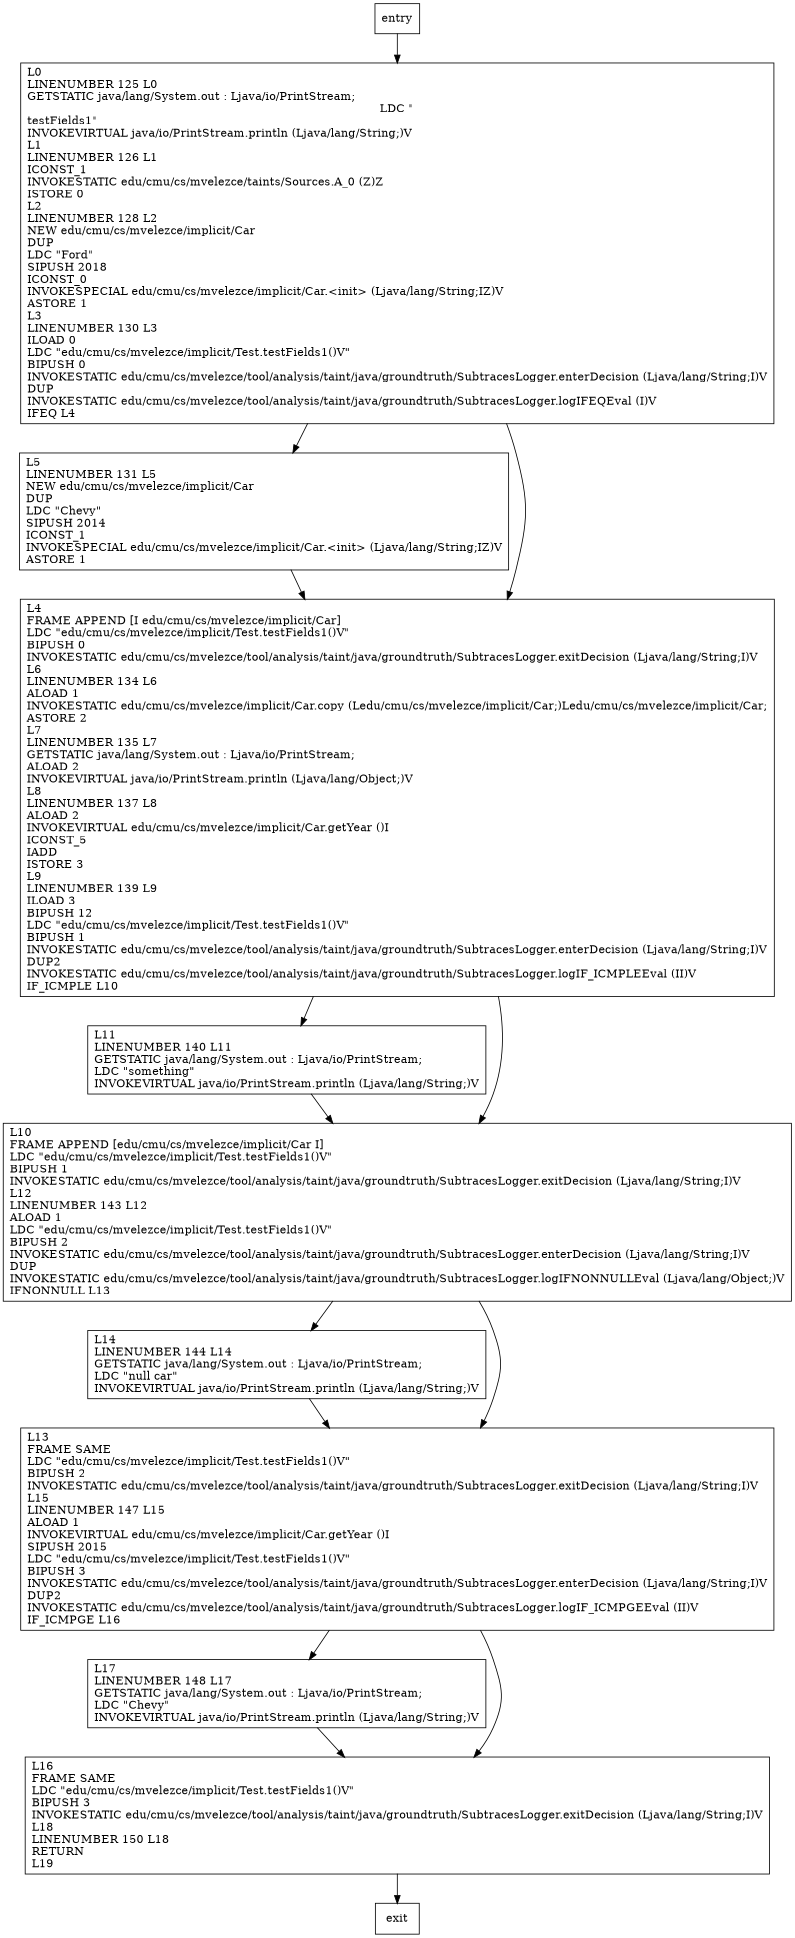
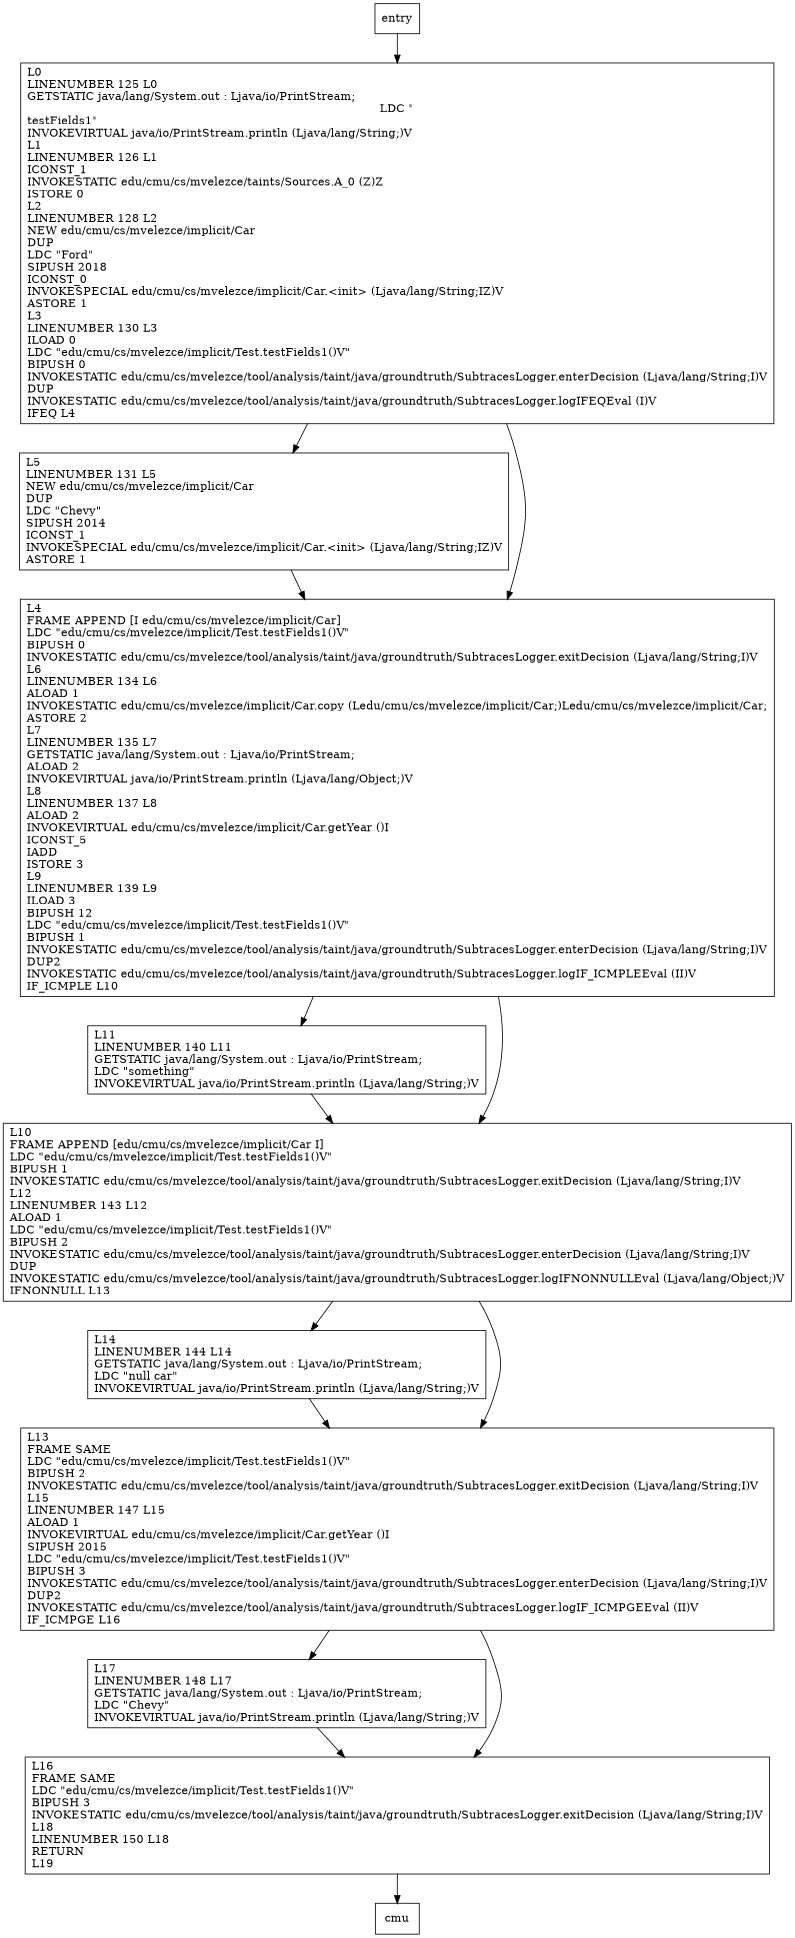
  digraph {
    node [shape=record]
    n1 [label="L0\lLINENUMBER 125 L0\lGETSTATIC java/lang/System.out : Ljava/io/PrintStream;\lLDC \"\ntestFields1\"\lINVOKEVIRTUAL java/io/PrintStream.println (Ljava/lang/String;)V\lL1\lLINENUMBER 126 L1\lICONST_1\lINVOKESTATIC edu/cmu/cs/mvelezce/taints/Sources.A_0 (Z)Z\lISTORE 0\lL2\lLINENUMBER 128 L2\lNEW edu/cmu/cs/mvelezce/implicit/Car\lDUP\lLDC \"Ford\"\lSIPUSH 2018\lICONST_0\lINVOKESPECIAL edu/cmu/cs/mvelezce/implicit/Car.\<init\> (Ljava/lang/String;IZ)V\lASTORE 1\lL3\lLINENUMBER 130 L3\lILOAD 0\lLDC \"edu/cmu/cs/mvelezce/implicit/Test.testFields1()V\"\lBIPUSH 0\lINVOKESTATIC edu/cmu/cs/mvelezce/tool/analysis/taint/java/groundtruth/SubtracesLogger.enterDecision (Ljava/lang/String;I)V\lDUP\lINVOKESTATIC edu/cmu/cs/mvelezce/tool/analysis/taint/java/groundtruth/SubtracesLogger.logIFEQEval (I)V\lIFEQ L4\l"]
    n2 [label="L5\lLINENUMBER 131 L5\lNEW edu/cmu/cs/mvelezce/implicit/Car\lDUP\lLDC \"Chevy\"\lSIPUSH 2014\lICONST_1\lINVOKESPECIAL edu/cmu/cs/mvelezce/implicit/Car.\<init\> (Ljava/lang/String;IZ)V\lASTORE 1\l"]
    n3 [label="L4\lFRAME APPEND [I edu/cmu/cs/mvelezce/implicit/Car]\lLDC \"edu/cmu/cs/mvelezce/implicit/Test.testFields1()V\"\lBIPUSH 0\lINVOKESTATIC edu/cmu/cs/mvelezce/tool/analysis/taint/java/groundtruth/SubtracesLogger.exitDecision (Ljava/lang/String;I)V\lL6\lLINENUMBER 134 L6\lALOAD 1\lINVOKESTATIC edu/cmu/cs/mvelezce/implicit/Car.copy (Ledu/cmu/cs/mvelezce/implicit/Car;)Ledu/cmu/cs/mvelezce/implicit/Car;\lASTORE 2\lL7\lLINENUMBER 135 L7\lGETSTATIC java/lang/System.out : Ljava/io/PrintStream;\lALOAD 2\lINVOKEVIRTUAL java/io/PrintStream.println (Ljava/lang/Object;)V\lL8\lLINENUMBER 137 L8\lALOAD 2\lINVOKEVIRTUAL edu/cmu/cs/mvelezce/implicit/Car.getYear ()I\lICONST_5\lIADD\lISTORE 3\lL9\lLINENUMBER 139 L9\lILOAD 3\lBIPUSH 12\lLDC \"edu/cmu/cs/mvelezce/implicit/Test.testFields1()V\"\lBIPUSH 1\lINVOKESTATIC edu/cmu/cs/mvelezce/tool/analysis/taint/java/groundtruth/SubtracesLogger.enterDecision (Ljava/lang/String;I)V\lDUP2\lINVOKESTATIC edu/cmu/cs/mvelezce/tool/analysis/taint/java/groundtruth/SubtracesLogger.logIF_ICMPLEEval (II)V\lIF_ICMPLE L10\l"]
    n4 [label="L11\lLINENUMBER 140 L11\lGETSTATIC java/lang/System.out : Ljava/io/PrintStream;\lLDC \"something\"\lINVOKEVIRTUAL java/io/PrintStream.println (Ljava/lang/String;)V\l"]
    n5 [label="L10\lFRAME APPEND [edu/cmu/cs/mvelezce/implicit/Car I]\lLDC \"edu/cmu/cs/mvelezce/implicit/Test.testFields1()V\"\lBIPUSH 1\lINVOKESTATIC edu/cmu/cs/mvelezce/tool/analysis/taint/java/groundtruth/SubtracesLogger.exitDecision (Ljava/lang/String;I)V\lL12\lLINENUMBER 143 L12\lALOAD 1\lLDC \"edu/cmu/cs/mvelezce/implicit/Test.testFields1()V\"\lBIPUSH 2\lINVOKESTATIC edu/cmu/cs/mvelezce/tool/analysis/taint/java/groundtruth/SubtracesLogger.enterDecision (Ljava/lang/String;I)V\lDUP\lINVOKESTATIC edu/cmu/cs/mvelezce/tool/analysis/taint/java/groundtruth/SubtracesLogger.logIFNONNULLEval (Ljava/lang/Object;)V\lIFNONNULL L13\l"]
    n6 [label="L17\lLINENUMBER 148 L17\lGETSTATIC java/lang/System.out : Ljava/io/PrintStream;\lLDC \"Chevy\"\lINVOKEVIRTUAL java/io/PrintStream.println (Ljava/lang/String;)V\l"]
    n7 [label="L16\lFRAME SAME\lLDC \"edu/cmu/cs/mvelezce/implicit/Test.testFields1()V\"\lBIPUSH 3\lINVOKESTATIC edu/cmu/cs/mvelezce/tool/analysis/taint/java/groundtruth/SubtracesLogger.exitDecision (Ljava/lang/String;I)V\lL18\lLINENUMBER 150 L18\lRETURN\lL19\l"]
    n8 [label="L14\lLINENUMBER 144 L14\lGETSTATIC java/lang/System.out : Ljava/io/PrintStream;\lLDC \"null car\"\lINVOKEVIRTUAL java/io/PrintStream.println (Ljava/lang/String;)V\l"]
    n9 [label="L13\lFRAME SAME\lLDC \"edu/cmu/cs/mvelezce/implicit/Test.testFields1()V\"\lBIPUSH 2\lINVOKESTATIC edu/cmu/cs/mvelezce/tool/analysis/taint/java/groundtruth/SubtracesLogger.exitDecision (Ljava/lang/String;I)V\lL15\lLINENUMBER 147 L15\lALOAD 1\lINVOKEVIRTUAL edu/cmu/cs/mvelezce/implicit/Car.getYear ()I\lSIPUSH 2015\lLDC \"edu/cmu/cs/mvelezce/implicit/Test.testFields1()V\"\lBIPUSH 3\lINVOKESTATIC edu/cmu/cs/mvelezce/tool/analysis/taint/java/groundtruth/SubtracesLogger.enterDecision (Ljava/lang/String;I)V\lDUP2\lINVOKESTATIC edu/cmu/cs/mvelezce/tool/analysis/taint/java/groundtruth/SubtracesLogger.logIF_ICMPGEEval (II)V\lIF_ICMPGE L16\l"]
-   exit
+   exit [label=cmu]
    entry
    n1 -> n2
    n1 -> n3
    n2 -> n3
    n3 -> n4
    n3 -> n5
    n4 -> n5
    n5 -> n8
    n5 -> n9
    n6 -> n7
    n7 -> exit
    n8 -> n9
    n9 -> n6
    n9 -> n7
    entry -> n1
  }
